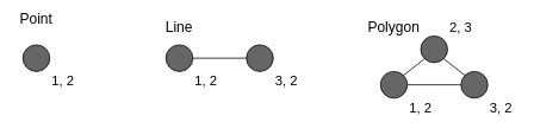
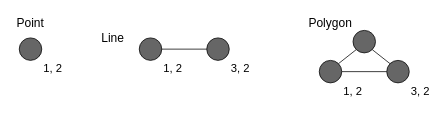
  <mxCell id="0" />
  <mxCell id="1" parent="0" />
  <mxCell id="2" value="" style="ellipse;whiteSpace=wrap;html=1;aspect=fixed;fillColor=#666666;" vertex="1" parent="1"><mxGeometry x="25" y="50" width="30" height="30" as="geometry" /></mxCell>
  <mxCell id="3" value="&lt;font style=&quot;font-size: 15px&quot;&gt;1, 2&lt;/font&gt;" style="text;html=1;strokeColor=none;fillColor=none;align=center;verticalAlign=middle;whiteSpace=wrap;rounded=0;" vertex="1" parent="1"><mxGeometry x="55" y="80" width="30" height="20" as="geometry" /></mxCell>
  <mxCell id="4" value="" style="ellipse;whiteSpace=wrap;html=1;aspect=fixed;fillColor=#666666;" vertex="1" parent="1"><mxGeometry x="185" y="50" width="30" height="30" as="geometry" /></mxCell>
  <mxCell id="5" value="" style="ellipse;whiteSpace=wrap;html=1;aspect=fixed;fillColor=#666666;" vertex="1" parent="1"><mxGeometry x="275" y="50" width="30" height="30" as="geometry" /></mxCell>
- <mxCell id="6" value="&lt;font style=&quot;font-size: 16px&quot;&gt;Point&lt;/font&gt;" style="text;html=1;strokeColor=none;fillColor=none;align=center;verticalAlign=middle;whiteSpace=wrap;rounded=0;" vertex="1" parent="1"><mxGeometry x="20" y="10" width="40" height="20" as="geometry" /></mxCell>
- <mxCell id="7" value="&lt;font style=&quot;font-size: 16px&quot;&gt;Line&lt;/font&gt;" style="text;html=1;strokeColor=none;fillColor=none;align=center;verticalAlign=middle;whiteSpace=wrap;rounded=0;" vertex="1" parent="1"><mxGeometry x="180" y="20" width="40" height="20" as="geometry" /></mxCell>
+ <mxCell id="6" value="&lt;font style=&quot;font-size: 16px&quot;&gt;Point&lt;/font&gt;" style="text;html=1;strokeColor=none;fillColor=none;align=center;verticalAlign=middle;whiteSpace=wrap;rounded=0;" vertex="1" parent="1"><mxGeometry x="20" y="20" width="40" height="20" as="geometry" /></mxCell>
+ <mxCell id="7" value="&lt;font style=&quot;font-size: 16px&quot;&gt;Line&lt;/font&gt;" style="text;html=1;strokeColor=none;fillColor=none;align=center;verticalAlign=middle;whiteSpace=wrap;rounded=0;" vertex="1" parent="1"><mxGeometry x="130" y="40" width="40" height="20" as="geometry" /></mxCell>
  <mxCell id="8" value="&lt;font style=&quot;font-size: 15px&quot;&gt;1, 2&lt;/font&gt;" style="text;html=1;strokeColor=none;fillColor=none;align=center;verticalAlign=middle;whiteSpace=wrap;rounded=0;" vertex="1" parent="1"><mxGeometry x="215" y="80" width="30" height="20" as="geometry" /></mxCell>
  <mxCell id="9" value="&lt;font style=&quot;font-size: 15px&quot;&gt;3, 2&lt;/font&gt;" style="text;html=1;strokeColor=none;fillColor=none;align=center;verticalAlign=middle;whiteSpace=wrap;rounded=0;" vertex="1" parent="1"><mxGeometry x="305" y="80" width="30" height="20" as="geometry" /></mxCell>
  <mxCell id="10" value="" style="endArrow=none;html=1;exitX=1;exitY=0.5;exitDx=0;exitDy=0;entryX=0;entryY=0.5;entryDx=0;entryDy=0;" edge="1" parent="1" source="4" target="5"><mxGeometry width="50" height="50" relative="1" as="geometry"><mxPoint x="335" y="190" as="sourcePoint" /><mxPoint x="385" y="140" as="targetPoint" /></mxGeometry></mxCell>
  <mxCell id="11" value="" style="ellipse;whiteSpace=wrap;html=1;aspect=fixed;fillColor=#666666;" vertex="1" parent="1"><mxGeometry x="425" y="80" width="30" height="30" as="geometry" /></mxCell>
  <mxCell id="12" value="" style="ellipse;whiteSpace=wrap;html=1;aspect=fixed;fillColor=#666666;" vertex="1" parent="1"><mxGeometry x="515" y="80" width="30" height="30" as="geometry" /></mxCell>
  <mxCell id="13" value="&lt;font style=&quot;font-size: 16px&quot;&gt;Polygon&lt;/font&gt;" style="text;html=1;strokeColor=none;fillColor=none;align=center;verticalAlign=middle;whiteSpace=wrap;rounded=0;" vertex="1" parent="1"><mxGeometry x="405" y="20" width="70" height="20" as="geometry" /></mxCell>
  <mxCell id="14" value="&lt;font style=&quot;font-size: 15px&quot;&gt;1, 2&lt;/font&gt;" style="text;html=1;strokeColor=none;fillColor=none;align=center;verticalAlign=middle;whiteSpace=wrap;rounded=0;" vertex="1" parent="1"><mxGeometry x="455" y="110" width="30" height="20" as="geometry" /></mxCell>
  <mxCell id="15" value="&lt;font style=&quot;font-size: 15px&quot;&gt;3, 2&lt;/font&gt;" style="text;html=1;strokeColor=none;fillColor=none;align=center;verticalAlign=middle;whiteSpace=wrap;rounded=0;" vertex="1" parent="1"><mxGeometry x="545" y="110" width="30" height="20" as="geometry" /></mxCell>
  <mxCell id="16" value="" style="endArrow=none;html=1;exitX=1;exitY=0.5;exitDx=0;exitDy=0;entryX=0;entryY=0.5;entryDx=0;entryDy=0;" edge="1" parent="1" source="11" target="12"><mxGeometry width="50" height="50" relative="1" as="geometry"><mxPoint x="575" y="220" as="sourcePoint" /><mxPoint x="625" y="170" as="targetPoint" /></mxGeometry></mxCell>
  <mxCell id="17" value="" style="ellipse;whiteSpace=wrap;html=1;aspect=fixed;fillColor=#666666;" vertex="1" parent="1"><mxGeometry x="470" y="40" width="30" height="30" as="geometry" /></mxCell>
  <mxCell id="18" value="" style="endArrow=none;html=1;entryX=0;entryY=1;entryDx=0;entryDy=0;exitX=1;exitY=0;exitDx=0;exitDy=0;" edge="1" parent="1" source="11" target="17"><mxGeometry width="50" height="50" relative="1" as="geometry"><mxPoint x="340" y="220" as="sourcePoint" /><mxPoint x="390" y="170" as="targetPoint" /></mxGeometry></mxCell>
  <mxCell id="19" value="" style="endArrow=none;html=1;entryX=0;entryY=0;entryDx=0;entryDy=0;exitX=1;exitY=1;exitDx=0;exitDy=0;" edge="1" parent="1" source="17" target="12"><mxGeometry width="50" height="50" relative="1" as="geometry"><mxPoint x="340" y="220" as="sourcePoint" /><mxPoint x="390" y="170" as="targetPoint" /></mxGeometry></mxCell>
- <mxCell id="20" value="&lt;font style=&quot;font-size: 15px&quot;&gt;2, 3&lt;/font&gt;" style="text;html=1;strokeColor=none;fillColor=none;align=center;verticalAlign=middle;whiteSpace=wrap;rounded=0;" vertex="1" parent="1"><mxGeometry x="500" y="20" width="30" height="20" as="geometry" /></mxCell>
